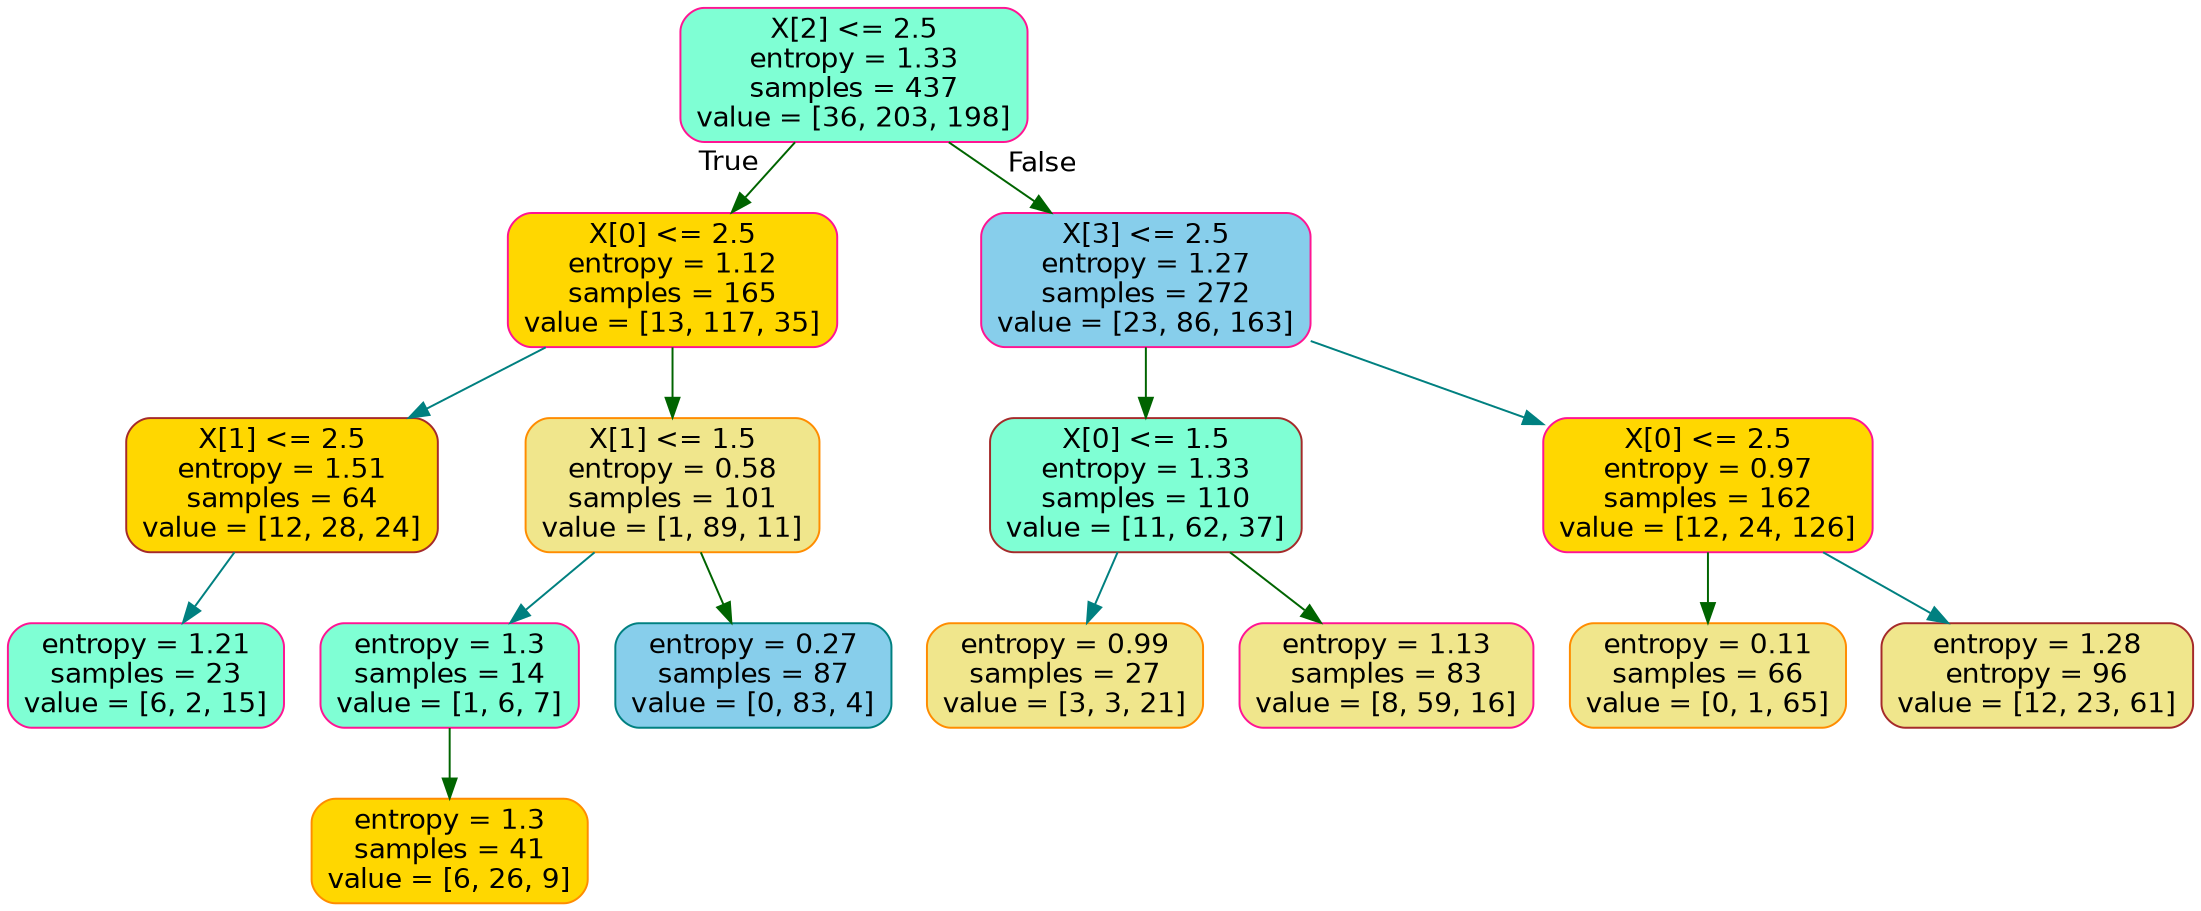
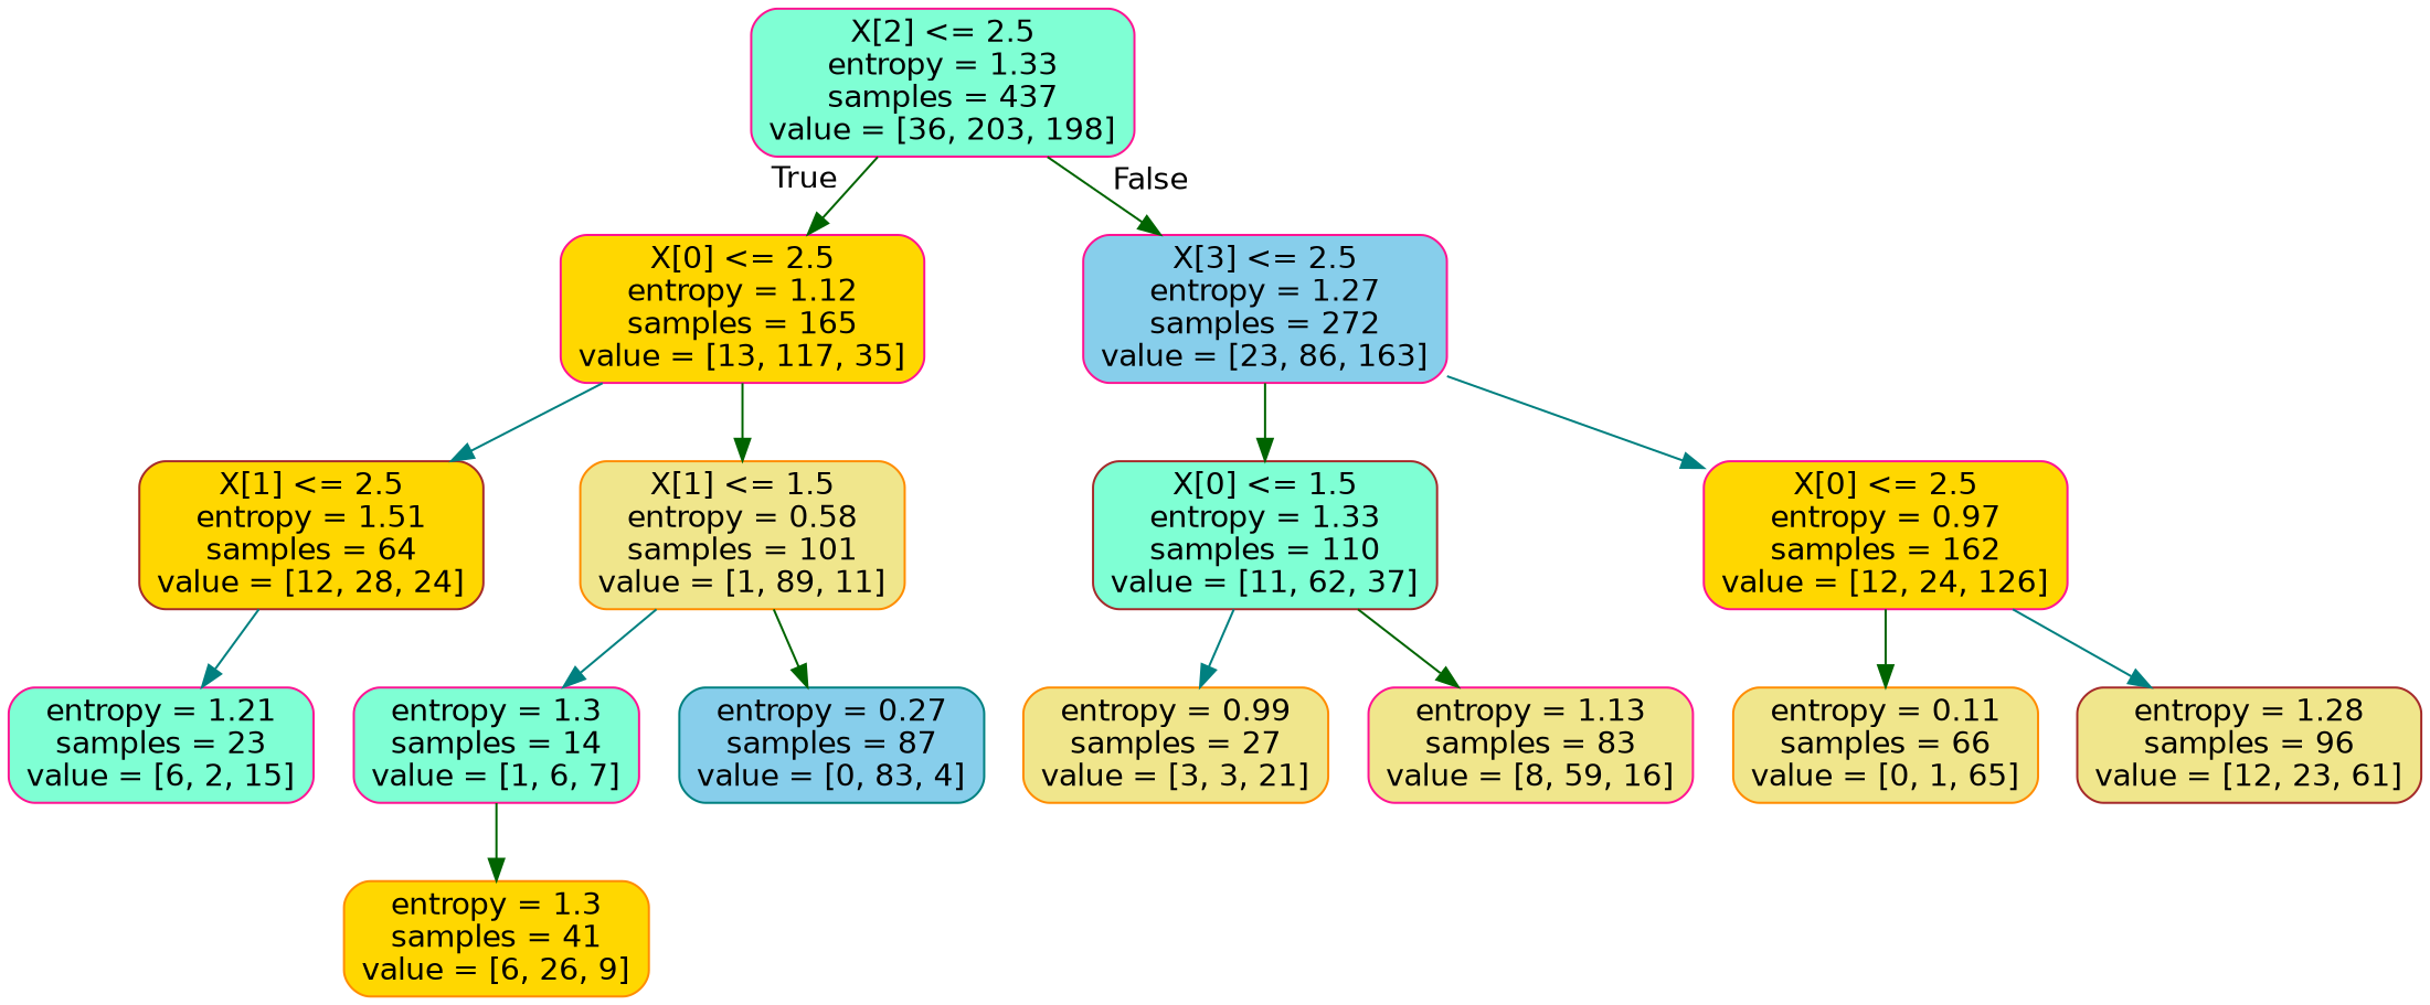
  digraph {
    node [color=deeppink fillcolor=khaki fontname=helvetica shape=box style="filled, rounded"]
    edge [color=darkgreen fontname=helvetica]
    n1 [fillcolor=aquamarine label="X[2] <= 2.5\nentropy = 1.33\nsamples = 437\nvalue = [36, 203, 198]"]
    n2 [fillcolor=gold label="X[0] <= 2.5\nentropy = 1.12\nsamples = 165\nvalue = [13, 117, 35]"]
    n3 [fillcolor=skyblue label="X[3] <= 2.5\nentropy = 1.27\nsamples = 272\nvalue = [23, 86, 163]"]
    n4 [color=brown fillcolor=gold label="X[1] <= 2.5\nentropy = 1.51\nsamples = 64\nvalue = [12, 28, 24]"]
    n5 [color=darkorange label="X[1] <= 1.5\nentropy = 0.58\nsamples = 101\nvalue = [1, 89, 11]"]
    n6 [color=brown fillcolor=aquamarine label="X[0] <= 1.5\nentropy = 1.33\nsamples = 110\nvalue = [11, 62, 37]"]
    n7 [fillcolor=gold label="X[0] <= 2.5\nentropy = 0.97\nsamples = 162\nvalue = [12, 24, 126]"]
    n8 [fillcolor=aquamarine label="entropy = 1.21\nsamples = 23\nvalue = [6, 2, 15]"]
    n9 [fillcolor=aquamarine label="entropy = 1.3\nsamples = 14\nvalue = [1, 6, 7]"]
    n10 [color=teal fillcolor=skyblue label="entropy = 0.27\nsamples = 87\nvalue = [0, 83, 4]"]
    n11 [color=darkorange fillcolor=gold label="entropy = 1.3\nsamples = 41\nvalue = [6, 26, 9]"]
    n12 [color=darkorange label="entropy = 0.99\nsamples = 27\nvalue = [3, 3, 21]"]
    n13 [label="entropy = 1.13\nsamples = 83\nvalue = [8, 59, 16]"]
    n14 [color=darkorange label="entropy = 0.11\nsamples = 66\nvalue = [0, 1, 65]"]
-   n15 [color=brown label="entropy = 1.28\nentropy = 96\nvalue = [12, 23, 61]"]
+   n15 [color=brown label="entropy = 1.28\nsamples = 96\nvalue = [12, 23, 61]"]
    n1 -> n2 [headlabel=True labelangle=45 labeldistance=2.5]
    n1 -> n3 [headlabel=False labelangle=-45 labeldistance=2.5]
    n2 -> n4 [color=teal]
    n2 -> n5
    n3 -> n6
    n3 -> n7 [color=teal]
    n4 -> n8 [color=teal]
    n5 -> n9 [color=teal]
    n5 -> n10
    n6 -> n12 [color=teal]
    n6 -> n13
    n7 -> n14
    n7 -> n15 [color=teal]
    n9 -> n11
  }
